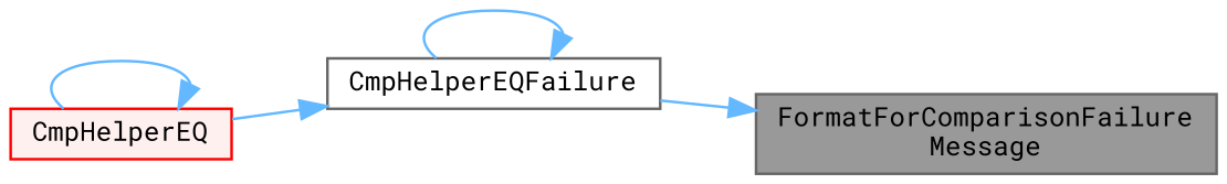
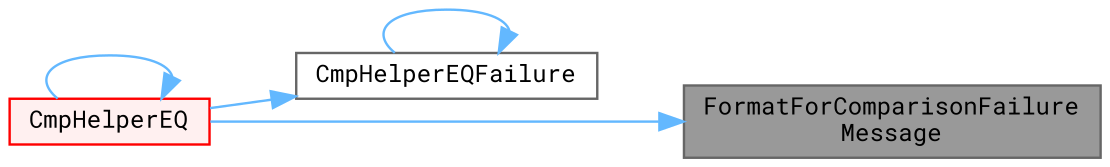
  digraph {
    fontname="Roboto Mono"
    rankdir=RL
    node [fontname="Roboto Mono" fontsize=10 shape=box style=filled]
    edge [color=steelblue1 dir=back fontname="Roboto Mono" fontsize=10 labelfontname=Helvetica labelfontsize=10 style=solid]
    n1 [color=gray40 fillcolor=grey60 fontcolor=black height=0.2 label="FormatForComparisonFailure\lMessage" width=0.4]
    n2 [color=grey40 fillcolor=white height=0.2 label=CmpHelperEQFailure width=0.4]
    n3 [color=red fillcolor="#FFF0F0" height=0.2 label=CmpHelperEQ width=0.4]
-   n1 -> n2
+   n1 -> n3
    n2 -> n2
    n2 -> n3
    n3 -> n3
  }
